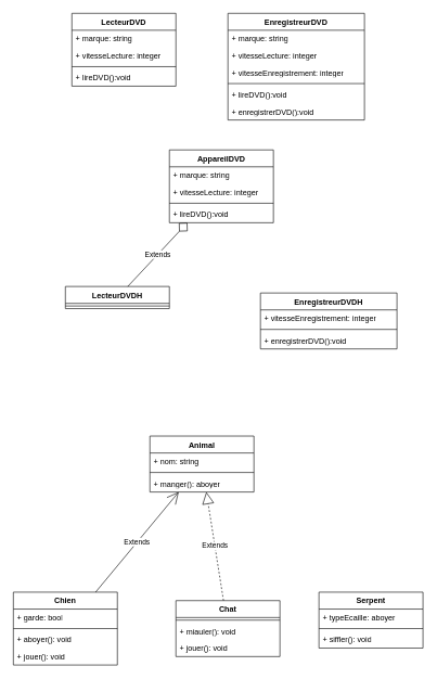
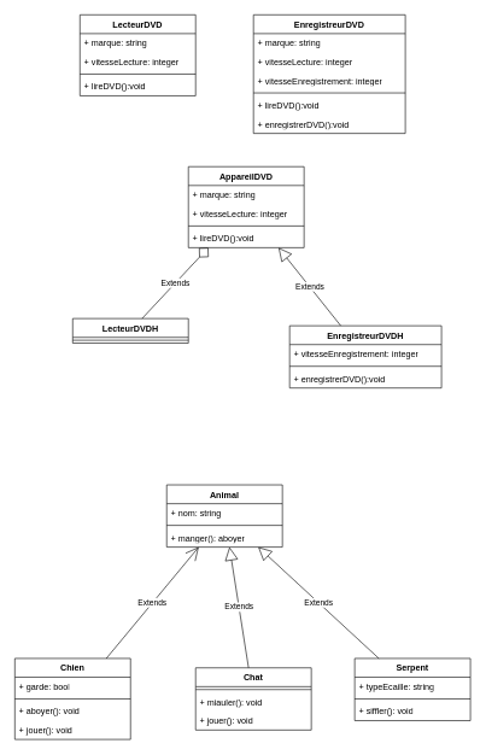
  <mxCell id="0" />
  <mxCell id="1" parent="0" />
  <mxCell id="2" value="LecteurDVD" style="swimlane;fontStyle=1;align=center;verticalAlign=top;childLayout=stackLayout;horizontal=1;startSize=26;horizontalStack=0;resizeParent=1;resizeParentMax=0;resizeLast=0;collapsible=1;marginBottom=0;whiteSpace=wrap;html=1;" parent="1" vertex="1"><mxGeometry x="110" y="20" width="160" height="112" as="geometry" /></mxCell>
  <mxCell id="3" value="+ marque: string" style="text;strokeColor=none;fillColor=none;align=left;verticalAlign=top;spacingLeft=4;spacingRight=4;overflow=hidden;rotatable=0;points=[[0,0.5],[1,0.5]];portConstraint=eastwest;whiteSpace=wrap;html=1;" parent="2" vertex="1"><mxGeometry y="26" width="160" height="26" as="geometry" /></mxCell>
  <mxCell id="4" value="+ vitesseLecture: integer" style="text;strokeColor=none;fillColor=none;align=left;verticalAlign=top;spacingLeft=4;spacingRight=4;overflow=hidden;rotatable=0;points=[[0,0.5],[1,0.5]];portConstraint=eastwest;whiteSpace=wrap;html=1;" parent="2" vertex="1"><mxGeometry y="52" width="160" height="26" as="geometry" /></mxCell>
  <mxCell id="5" value="" style="line;strokeWidth=1;fillColor=none;align=left;verticalAlign=middle;spacingTop=-1;spacingLeft=3;spacingRight=3;rotatable=0;labelPosition=right;points=[];portConstraint=eastwest;strokeColor=inherit;" parent="2" vertex="1"><mxGeometry y="78" width="160" height="8" as="geometry" /></mxCell>
  <mxCell id="6" value="+ lireDVD():void" style="text;strokeColor=none;fillColor=none;align=left;verticalAlign=top;spacingLeft=4;spacingRight=4;overflow=hidden;rotatable=0;points=[[0,0.5],[1,0.5]];portConstraint=eastwest;whiteSpace=wrap;html=1;" parent="2" vertex="1"><mxGeometry y="86" width="160" height="26" as="geometry" /></mxCell>
  <mxCell id="7" value="EnregistreurDVD" style="swimlane;fontStyle=1;align=center;verticalAlign=top;childLayout=stackLayout;horizontal=1;startSize=26;horizontalStack=0;resizeParent=1;resizeParentMax=0;resizeLast=0;collapsible=1;marginBottom=0;whiteSpace=wrap;html=1;" parent="1" vertex="1"><mxGeometry x="350" y="20" width="210" height="164" as="geometry" /></mxCell>
  <mxCell id="8" value="+ marque: string" style="text;strokeColor=none;fillColor=none;align=left;verticalAlign=top;spacingLeft=4;spacingRight=4;overflow=hidden;rotatable=0;points=[[0,0.5],[1,0.5]];portConstraint=eastwest;whiteSpace=wrap;html=1;" parent="7" vertex="1"><mxGeometry y="26" width="210" height="26" as="geometry" /></mxCell>
  <mxCell id="9" value="+ vitesseLecture: integer" style="text;strokeColor=none;fillColor=none;align=left;verticalAlign=top;spacingLeft=4;spacingRight=4;overflow=hidden;rotatable=0;points=[[0,0.5],[1,0.5]];portConstraint=eastwest;whiteSpace=wrap;html=1;" parent="7" vertex="1"><mxGeometry y="52" width="210" height="26" as="geometry" /></mxCell>
  <mxCell id="10" value="+ vitesseEnregistrement: integer" style="text;strokeColor=none;fillColor=none;align=left;verticalAlign=top;spacingLeft=4;spacingRight=4;overflow=hidden;rotatable=0;points=[[0,0.5],[1,0.5]];portConstraint=eastwest;whiteSpace=wrap;html=1;" parent="7" vertex="1"><mxGeometry y="78" width="210" height="26" as="geometry" /></mxCell>
  <mxCell id="11" value="" style="line;strokeWidth=1;fillColor=none;align=left;verticalAlign=middle;spacingTop=-1;spacingLeft=3;spacingRight=3;rotatable=0;labelPosition=right;points=[];portConstraint=eastwest;strokeColor=inherit;" parent="7" vertex="1"><mxGeometry y="104" width="210" height="8" as="geometry" /></mxCell>
  <mxCell id="12" value="+ lireDVD():void" style="text;strokeColor=none;fillColor=none;align=left;verticalAlign=top;spacingLeft=4;spacingRight=4;overflow=hidden;rotatable=0;points=[[0,0.5],[1,0.5]];portConstraint=eastwest;whiteSpace=wrap;html=1;" parent="7" vertex="1"><mxGeometry y="112" width="210" height="26" as="geometry" /></mxCell>
  <mxCell id="13" value="+ enregistrerDVD():void" style="text;strokeColor=none;fillColor=none;align=left;verticalAlign=top;spacingLeft=4;spacingRight=4;overflow=hidden;rotatable=0;points=[[0,0.5],[1,0.5]];portConstraint=eastwest;whiteSpace=wrap;html=1;" parent="7" vertex="1"><mxGeometry y="138" width="210" height="26" as="geometry" /></mxCell>
  <mxCell id="14" value="LecteurDVDH" style="swimlane;fontStyle=1;align=center;verticalAlign=top;childLayout=stackLayout;horizontal=1;startSize=26;horizontalStack=0;resizeParent=1;resizeParentMax=0;resizeLast=0;collapsible=1;marginBottom=0;whiteSpace=wrap;html=1;" parent="1" vertex="1"><mxGeometry x="100" y="440" width="160" height="34" as="geometry" /></mxCell>
  <mxCell id="15" value="" style="line;strokeWidth=1;fillColor=none;align=left;verticalAlign=middle;spacingTop=-1;spacingLeft=3;spacingRight=3;rotatable=0;labelPosition=right;points=[];portConstraint=eastwest;strokeColor=inherit;" parent="14" vertex="1"><mxGeometry y="26" width="160" height="8" as="geometry" /></mxCell>
  <mxCell id="16" value="EnregistreurDVDH" style="swimlane;fontStyle=1;align=center;verticalAlign=top;childLayout=stackLayout;horizontal=1;startSize=26;horizontalStack=0;resizeParent=1;resizeParentMax=0;resizeLast=0;collapsible=1;marginBottom=0;whiteSpace=wrap;html=1;" parent="1" vertex="1"><mxGeometry x="400" y="450" width="210" height="86" as="geometry" /></mxCell>
  <mxCell id="17" value="+ vitesseEnregistrement: integer" style="text;strokeColor=none;fillColor=none;align=left;verticalAlign=top;spacingLeft=4;spacingRight=4;overflow=hidden;rotatable=0;points=[[0,0.5],[1,0.5]];portConstraint=eastwest;whiteSpace=wrap;html=1;" parent="16" vertex="1"><mxGeometry y="26" width="210" height="26" as="geometry" /></mxCell>
  <mxCell id="18" value="" style="line;strokeWidth=1;fillColor=none;align=left;verticalAlign=middle;spacingTop=-1;spacingLeft=3;spacingRight=3;rotatable=0;labelPosition=right;points=[];portConstraint=eastwest;strokeColor=inherit;" parent="16" vertex="1"><mxGeometry y="52" width="210" height="8" as="geometry" /></mxCell>
  <mxCell id="19" value="+ enregistrerDVD():void" style="text;strokeColor=none;fillColor=none;align=left;verticalAlign=top;spacingLeft=4;spacingRight=4;overflow=hidden;rotatable=0;points=[[0,0.5],[1,0.5]];portConstraint=eastwest;whiteSpace=wrap;html=1;" parent="16" vertex="1"><mxGeometry y="60" width="210" height="26" as="geometry" /></mxCell>
  <mxCell id="20" value="AppareilDVD" style="swimlane;fontStyle=1;align=center;verticalAlign=top;childLayout=stackLayout;horizontal=1;startSize=26;horizontalStack=0;resizeParent=1;resizeParentMax=0;resizeLast=0;collapsible=1;marginBottom=0;whiteSpace=wrap;html=1;" parent="1" vertex="1"><mxGeometry x="260" y="230" width="160" height="112" as="geometry" /></mxCell>
  <mxCell id="21" value="+ marque: string" style="text;strokeColor=none;fillColor=none;align=left;verticalAlign=top;spacingLeft=4;spacingRight=4;overflow=hidden;rotatable=0;points=[[0,0.5],[1,0.5]];portConstraint=eastwest;whiteSpace=wrap;html=1;" parent="20" vertex="1"><mxGeometry y="26" width="160" height="26" as="geometry" /></mxCell>
  <mxCell id="22" value="+ vitesseLecture: integer" style="text;strokeColor=none;fillColor=none;align=left;verticalAlign=top;spacingLeft=4;spacingRight=4;overflow=hidden;rotatable=0;points=[[0,0.5],[1,0.5]];portConstraint=eastwest;whiteSpace=wrap;html=1;" parent="20" vertex="1"><mxGeometry y="52" width="160" height="26" as="geometry" /></mxCell>
  <mxCell id="23" value="" style="line;strokeWidth=1;fillColor=none;align=left;verticalAlign=middle;spacingTop=-1;spacingLeft=3;spacingRight=3;rotatable=0;labelPosition=right;points=[];portConstraint=eastwest;strokeColor=inherit;" parent="20" vertex="1"><mxGeometry y="78" width="160" height="8" as="geometry" /></mxCell>
  <mxCell id="24" value="+ lireDVD():void" style="text;strokeColor=none;fillColor=none;align=left;verticalAlign=top;spacingLeft=4;spacingRight=4;overflow=hidden;rotatable=0;points=[[0,0.5],[1,0.5]];portConstraint=eastwest;whiteSpace=wrap;html=1;" parent="20" vertex="1"><mxGeometry y="86" width="160" height="26" as="geometry" /></mxCell>
  <mxCell id="25" value="Extends" style="endArrow=diamond;endSize=16;endFill=0;html=1;rounded=0;" parent="1" source="14" target="20" edge="1"><mxGeometry width="160" relative="1" as="geometry"><mxPoint x="310" y="400" as="sourcePoint" /><mxPoint x="470" y="400" as="targetPoint" /></mxGeometry></mxCell>
+ <mxCell id="26" value="Extends" style="endArrow=block;endSize=16;endFill=0;html=1;rounded=0;" parent="1" source="16" target="20" edge="1"><mxGeometry width="160" relative="1" as="geometry"><mxPoint x="206" y="450" as="sourcePoint" /><mxPoint x="298" y="352" as="targetPoint" /></mxGeometry></mxCell>
  <mxCell id="27" value="Chien" style="swimlane;fontStyle=1;align=center;verticalAlign=top;childLayout=stackLayout;horizontal=1;startSize=26;horizontalStack=0;resizeParent=1;resizeParentMax=0;resizeLast=0;collapsible=1;marginBottom=0;whiteSpace=wrap;html=1;" parent="1" vertex="1"><mxGeometry x="20" y="910" width="160" height="112" as="geometry" /></mxCell>
  <mxCell id="28" value="+ garde: bool" style="text;strokeColor=none;fillColor=none;align=left;verticalAlign=top;spacingLeft=4;spacingRight=4;overflow=hidden;rotatable=0;points=[[0,0.5],[1,0.5]];portConstraint=eastwest;whiteSpace=wrap;html=1;" parent="27" vertex="1"><mxGeometry y="26" width="160" height="26" as="geometry" /></mxCell>
  <mxCell id="29" value="" style="line;strokeWidth=1;fillColor=none;align=left;verticalAlign=middle;spacingTop=-1;spacingLeft=3;spacingRight=3;rotatable=0;labelPosition=right;points=[];portConstraint=eastwest;strokeColor=inherit;" parent="27" vertex="1"><mxGeometry y="52" width="160" height="8" as="geometry" /></mxCell>
  <mxCell id="30" value="+ aboyer(): void" style="text;strokeColor=none;fillColor=none;align=left;verticalAlign=top;spacingLeft=4;spacingRight=4;overflow=hidden;rotatable=0;points=[[0,0.5],[1,0.5]];portConstraint=eastwest;whiteSpace=wrap;html=1;" parent="27" vertex="1"><mxGeometry y="60" width="160" height="26" as="geometry" /></mxCell>
  <mxCell id="31" value="+ jouer(): void" style="text;strokeColor=none;fillColor=none;align=left;verticalAlign=top;spacingLeft=4;spacingRight=4;overflow=hidden;rotatable=0;points=[[0,0.5],[1,0.5]];portConstraint=eastwest;whiteSpace=wrap;html=1;" parent="27" vertex="1"><mxGeometry y="86" width="160" height="26" as="geometry" /></mxCell>
  <mxCell id="32" value="Chat" style="swimlane;fontStyle=1;align=center;verticalAlign=top;childLayout=stackLayout;horizontal=1;startSize=26;horizontalStack=0;resizeParent=1;resizeParentMax=0;resizeLast=0;collapsible=1;marginBottom=0;whiteSpace=wrap;html=1;" parent="1" vertex="1"><mxGeometry x="270" y="923" width="160" height="86" as="geometry" /></mxCell>
  <mxCell id="33" value="" style="line;strokeWidth=1;fillColor=none;align=left;verticalAlign=middle;spacingTop=-1;spacingLeft=3;spacingRight=3;rotatable=0;labelPosition=right;points=[];portConstraint=eastwest;strokeColor=inherit;" parent="32" vertex="1"><mxGeometry y="26" width="160" height="8" as="geometry" /></mxCell>
  <mxCell id="34" value="+ miauler(): void" style="text;strokeColor=none;fillColor=none;align=left;verticalAlign=top;spacingLeft=4;spacingRight=4;overflow=hidden;rotatable=0;points=[[0,0.5],[1,0.5]];portConstraint=eastwest;whiteSpace=wrap;html=1;" parent="32" vertex="1"><mxGeometry y="34" width="160" height="26" as="geometry" /></mxCell>
  <mxCell id="35" value="+ jouer(): void" style="text;strokeColor=none;fillColor=none;align=left;verticalAlign=top;spacingLeft=4;spacingRight=4;overflow=hidden;rotatable=0;points=[[0,0.5],[1,0.5]];portConstraint=eastwest;whiteSpace=wrap;html=1;" parent="32" vertex="1"><mxGeometry y="60" width="160" height="26" as="geometry" /></mxCell>
  <mxCell id="36" value="Serpent" style="swimlane;fontStyle=1;align=center;verticalAlign=top;childLayout=stackLayout;horizontal=1;startSize=26;horizontalStack=0;resizeParent=1;resizeParentMax=0;resizeLast=0;collapsible=1;marginBottom=0;whiteSpace=wrap;html=1;" parent="1" vertex="1"><mxGeometry x="490" y="910" width="160" height="86" as="geometry" /></mxCell>
- <mxCell id="37" value="+ typeEcaille: aboyer" style="text;strokeColor=none;fillColor=none;align=left;verticalAlign=top;spacingLeft=4;spacingRight=4;overflow=hidden;rotatable=0;points=[[0,0.5],[1,0.5]];portConstraint=eastwest;whiteSpace=wrap;html=1;" parent="36" vertex="1"><mxGeometry y="26" width="160" height="26" as="geometry" /></mxCell>
+ <mxCell id="37" value="+ typeEcaille: string" style="text;strokeColor=none;fillColor=none;align=left;verticalAlign=top;spacingLeft=4;spacingRight=4;overflow=hidden;rotatable=0;points=[[0,0.5],[1,0.5]];portConstraint=eastwest;whiteSpace=wrap;html=1;" parent="36" vertex="1"><mxGeometry y="26" width="160" height="26" as="geometry" /></mxCell>
  <mxCell id="38" value="" style="line;strokeWidth=1;fillColor=none;align=left;verticalAlign=middle;spacingTop=-1;spacingLeft=3;spacingRight=3;rotatable=0;labelPosition=right;points=[];portConstraint=eastwest;strokeColor=inherit;" parent="36" vertex="1"><mxGeometry y="52" width="160" height="8" as="geometry" /></mxCell>
  <mxCell id="39" value="+ siffler(): void" style="text;strokeColor=none;fillColor=none;align=left;verticalAlign=top;spacingLeft=4;spacingRight=4;overflow=hidden;rotatable=0;points=[[0,0.5],[1,0.5]];portConstraint=eastwest;whiteSpace=wrap;html=1;" parent="36" vertex="1"><mxGeometry y="60" width="160" height="26" as="geometry" /></mxCell>
  <mxCell id="40" value="Animal" style="swimlane;fontStyle=1;align=center;verticalAlign=top;childLayout=stackLayout;horizontal=1;startSize=26;horizontalStack=0;resizeParent=1;resizeParentMax=0;resizeLast=0;collapsible=1;marginBottom=0;whiteSpace=wrap;html=1;" parent="1" vertex="1"><mxGeometry x="230" y="670" width="160" height="86" as="geometry" /></mxCell>
  <mxCell id="41" value="+ nom: string" style="text;strokeColor=none;fillColor=none;align=left;verticalAlign=top;spacingLeft=4;spacingRight=4;overflow=hidden;rotatable=0;points=[[0,0.5],[1,0.5]];portConstraint=eastwest;whiteSpace=wrap;html=1;" parent="40" vertex="1"><mxGeometry y="26" width="160" height="26" as="geometry" /></mxCell>
  <mxCell id="42" value="" style="line;strokeWidth=1;fillColor=none;align=left;verticalAlign=middle;spacingTop=-1;spacingLeft=3;spacingRight=3;rotatable=0;labelPosition=right;points=[];portConstraint=eastwest;strokeColor=inherit;" parent="40" vertex="1"><mxGeometry y="52" width="160" height="8" as="geometry" /></mxCell>
  <mxCell id="43" value="+ manger(): aboyer" style="text;strokeColor=none;fillColor=none;align=left;verticalAlign=top;spacingLeft=4;spacingRight=4;overflow=hidden;rotatable=0;points=[[0,0.5],[1,0.5]];portConstraint=eastwest;whiteSpace=wrap;html=1;" parent="40" vertex="1"><mxGeometry y="60" width="160" height="26" as="geometry" /></mxCell>
  <mxCell id="44" value="Extends" style="endArrow=open;endSize=16;endFill=0;html=1;rounded=0;" parent="1" source="27" target="40" edge="1"><mxGeometry width="160" relative="1" as="geometry"><mxPoint x="230" y="960" as="sourcePoint" /><mxPoint x="390" y="960" as="targetPoint" /></mxGeometry></mxCell>
- <mxCell id="45" value="Extends" style="endArrow=block;endSize=16;endFill=0;html=1;rounded=0;dashed=1;" parent="1" source="32" target="40" edge="1"><mxGeometry width="160" relative="1" as="geometry"><mxPoint x="172" y="920" as="sourcePoint" /><mxPoint x="288" y="766" as="targetPoint" /></mxGeometry></mxCell>
+ <mxCell id="45" value="Extends" style="endArrow=block;endSize=16;endFill=0;html=1;rounded=0;" parent="1" source="32" target="40" edge="1"><mxGeometry width="160" relative="1" as="geometry"><mxPoint x="172" y="920" as="sourcePoint" /><mxPoint x="288" y="766" as="targetPoint" /></mxGeometry></mxCell>
+ <mxCell id="46" value="Extends" style="endArrow=block;endSize=16;endFill=0;html=1;rounded=0;" parent="1" source="36" target="40" edge="1"><mxGeometry width="160" relative="1" as="geometry"><mxPoint x="350" y="933" as="sourcePoint" /><mxPoint x="326" y="766" as="targetPoint" /></mxGeometry></mxCell>
